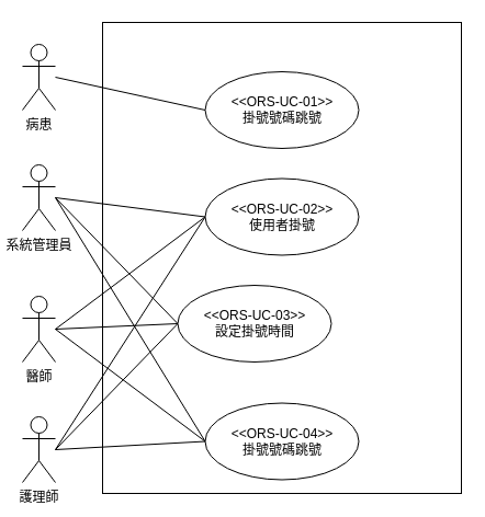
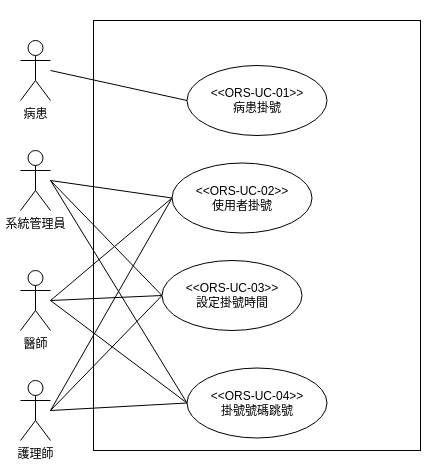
  <mxCell id="0" />
  <mxCell id="1" parent="0" />
  <mxCell id="2" value="" style="html=1;" parent="1" vertex="1"><mxGeometry x="93" y="20" width="327" height="430" as="geometry" /></mxCell>
  <mxCell id="3" value="系統管理員" style="shape=umlActor;verticalLabelPosition=bottom;labelBackgroundColor=#ffffff;verticalAlign=top;html=1;" parent="1" vertex="1"><mxGeometry x="20" y="150" width="30" height="60" as="geometry" /></mxCell>
  <mxCell id="4" value="醫師" style="shape=umlActor;verticalLabelPosition=bottom;labelBackgroundColor=#ffffff;verticalAlign=top;html=1;" parent="1" vertex="1"><mxGeometry x="20" y="270" width="30" height="60" as="geometry" /></mxCell>
  <mxCell id="5" value="護理師" style="shape=umlActor;verticalLabelPosition=bottom;labelBackgroundColor=#ffffff;verticalAlign=top;html=1;" parent="1" vertex="1"><mxGeometry x="20" y="380" width="30" height="60" as="geometry" /></mxCell>
  <mxCell id="6" style="edgeStyle=none;rounded=0;orthogonalLoop=1;jettySize=auto;html=1;exitX=0;exitY=0.5;exitDx=0;exitDy=0;endArrow=none;endFill=0;fontSize=12;" parent="1" source="11" edge="1"><mxGeometry relative="1" as="geometry"><mxPoint x="50" y="410" as="targetPoint" /></mxGeometry></mxCell>
  <mxCell id="7" style="rounded=0;orthogonalLoop=1;jettySize=auto;html=1;exitX=0;exitY=0.5;exitDx=0;exitDy=0;endArrow=none;endFill=0;" edge="1" parent="1" source="8"><mxGeometry relative="1" as="geometry"><mxPoint x="50" y="70" as="targetPoint" /></mxGeometry></mxCell>
- <mxCell id="8" value="&lt;div&gt;&amp;lt;&amp;lt;ORS-UC-01&amp;gt;&amp;gt;&lt;/div&gt;&lt;div&gt;掛號號碼跳號&lt;/div&gt;" style="ellipse;whiteSpace=wrap;html=1;" parent="1" vertex="1"><mxGeometry x="186.5" y="65" width="140" height="70" as="geometry" /></mxCell>
+ <mxCell id="8" value="&lt;div&gt;&amp;lt;&amp;lt;ORS-UC-01&amp;gt;&amp;gt;&lt;/div&gt;&lt;div&gt;病患掛號&lt;/div&gt;" style="ellipse;whiteSpace=wrap;html=1;" parent="1" vertex="1"><mxGeometry x="186.5" y="65" width="140" height="70" as="geometry" /></mxCell>
  <mxCell id="9" style="rounded=0;orthogonalLoop=1;jettySize=auto;html=1;exitX=0;exitY=0.5;exitDx=0;exitDy=0;endArrow=none;endFill=0;fontSize=12;" parent="1" source="11" edge="1"><mxGeometry relative="1" as="geometry"><mxPoint x="50" y="180" as="targetPoint" /></mxGeometry></mxCell>
  <mxCell id="10" style="edgeStyle=none;rounded=0;orthogonalLoop=1;jettySize=auto;html=1;exitX=0;exitY=0.5;exitDx=0;exitDy=0;endArrow=none;endFill=0;fontSize=12;" parent="1" source="11" edge="1"><mxGeometry relative="1" as="geometry"><mxPoint x="50" y="300" as="targetPoint" /></mxGeometry></mxCell>
- <mxCell id="11" value="&lt;div&gt;&amp;lt;&amp;lt;ORS-UC-02&amp;gt;&amp;gt;&lt;span&gt;&lt;br&gt;使用者掛號&lt;/span&gt;&lt;/div&gt;" style="ellipse;whiteSpace=wrap;html=1;" parent="1" vertex="1"><mxGeometry x="186.5" y="162.5" width="140" height="70" as="geometry" /></mxCell>
+ <mxCell id="11" value="&lt;div&gt;&amp;lt;&amp;lt;ORS-UC-02&amp;gt;&amp;gt;&lt;span&gt;&lt;br&gt;使用者掛號&lt;/span&gt;&lt;/div&gt;" style="ellipse;whiteSpace=wrap;html=1;" parent="1" vertex="1"><mxGeometry x="171.5" y="162.5" width="140" height="70" as="geometry" /></mxCell>
  <mxCell id="12" style="edgeStyle=none;rounded=0;orthogonalLoop=1;jettySize=auto;html=1;exitX=0;exitY=0.5;exitDx=0;exitDy=0;endArrow=none;endFill=0;fontSize=12;" parent="1" source="15" edge="1"><mxGeometry relative="1" as="geometry"><mxPoint x="50" y="180" as="targetPoint" /></mxGeometry></mxCell>
  <mxCell id="13" style="edgeStyle=none;rounded=0;orthogonalLoop=1;jettySize=auto;html=1;exitX=0;exitY=0.5;exitDx=0;exitDy=0;endArrow=none;endFill=0;fontSize=12;" parent="1" source="15" edge="1"><mxGeometry relative="1" as="geometry"><mxPoint x="50" y="300" as="targetPoint" /></mxGeometry></mxCell>
  <mxCell id="14" style="edgeStyle=none;rounded=0;orthogonalLoop=1;jettySize=auto;html=1;exitX=0;exitY=0.5;exitDx=0;exitDy=0;endArrow=none;endFill=0;fontSize=12;" parent="1" source="15" edge="1"><mxGeometry relative="1" as="geometry"><mxPoint x="50" y="410" as="targetPoint" /></mxGeometry></mxCell>
  <mxCell id="15" value="&lt;div&gt;&amp;lt;&amp;lt;ORS-UC-03&amp;gt;&amp;gt;&lt;span&gt;&lt;br&gt;設定掛號時間&lt;/span&gt;&lt;br&gt;&lt;/div&gt;" style="ellipse;whiteSpace=wrap;html=1;" parent="1" vertex="1"><mxGeometry x="161.5" y="260" width="140" height="70" as="geometry" /></mxCell>
  <mxCell id="16" style="edgeStyle=none;rounded=0;orthogonalLoop=1;jettySize=auto;html=1;exitX=0;exitY=0.5;exitDx=0;exitDy=0;endArrow=none;endFill=0;fontSize=12;" parent="1" source="19" edge="1"><mxGeometry relative="1" as="geometry"><mxPoint x="50" y="180" as="targetPoint" /></mxGeometry></mxCell>
  <mxCell id="17" style="edgeStyle=none;rounded=0;orthogonalLoop=1;jettySize=auto;html=1;exitX=0;exitY=0.5;exitDx=0;exitDy=0;endArrow=none;endFill=0;fontSize=12;" parent="1" source="19" edge="1"><mxGeometry relative="1" as="geometry"><mxPoint x="50" y="300" as="targetPoint" /></mxGeometry></mxCell>
  <mxCell id="18" style="edgeStyle=none;rounded=0;orthogonalLoop=1;jettySize=auto;html=1;exitX=0;exitY=0.5;exitDx=0;exitDy=0;endArrow=none;endFill=0;fontSize=12;" parent="1" source="19" edge="1"><mxGeometry relative="1" as="geometry"><mxPoint x="50" y="410" as="targetPoint" /></mxGeometry></mxCell>
  <mxCell id="19" value="&lt;div&gt;&amp;lt;&amp;lt;ORS-UC-04&amp;gt;&amp;gt;&lt;span&gt;&lt;br&gt;掛號號碼跳號&lt;/span&gt;&lt;br&gt;&lt;/div&gt;" style="ellipse;whiteSpace=wrap;html=1;" parent="1" vertex="1"><mxGeometry x="186.5" y="367.5" width="140" height="70" as="geometry" /></mxCell>
  <mxCell id="20" value="病患" style="shape=umlActor;verticalLabelPosition=bottom;labelBackgroundColor=#ffffff;verticalAlign=top;html=1;" vertex="1" parent="1"><mxGeometry x="20" y="40" width="30" height="60" as="geometry" /></mxCell>
